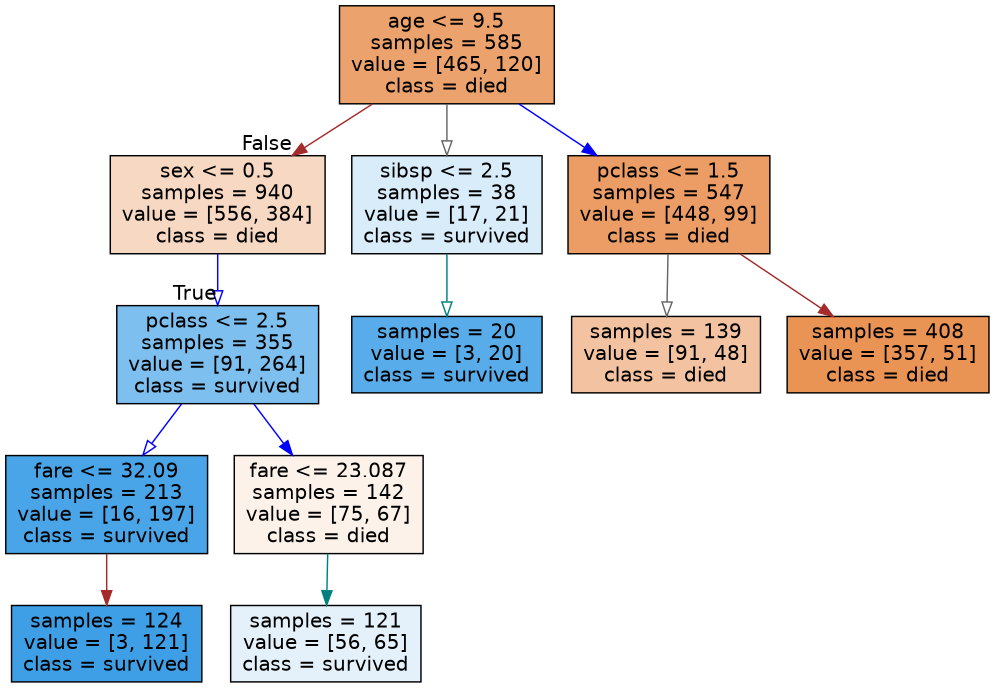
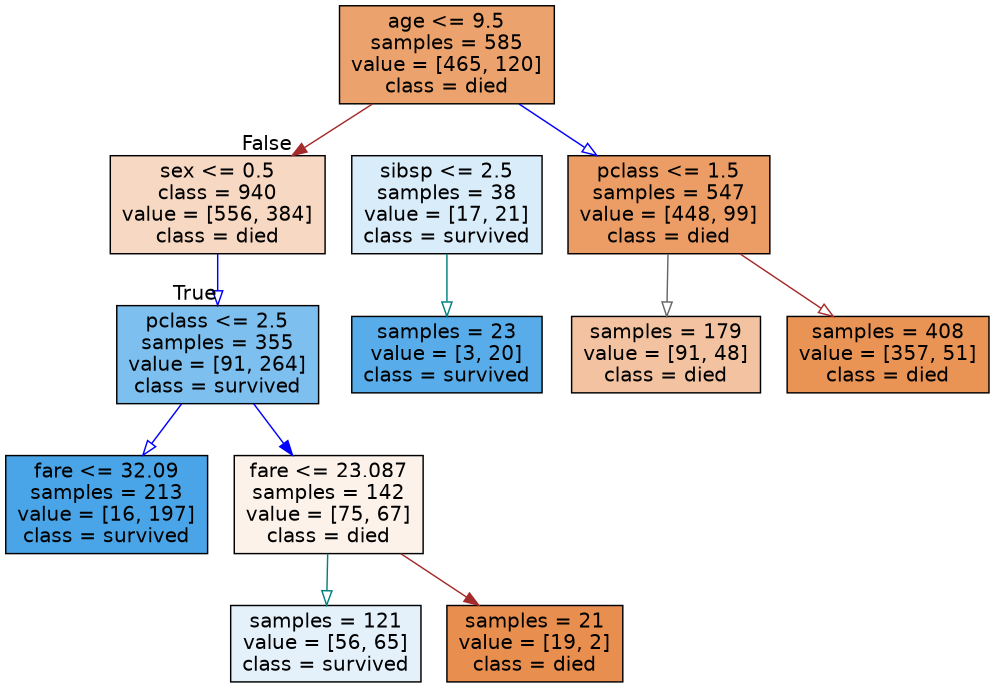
  digraph {
    node [color=black fontname=helvetica shape=box style=filled]
    edge [arrowhead=onormal color=blue fontname=helvetica]
-   n1 [fillcolor="#f7d8c2" label="sex <= 0.5\nsamples = 940\nvalue = [556, 384]\nclass = died"]
+   n1 [fillcolor="#f7d8c2" label="sex <= 0.5\nclass = 940\nvalue = [556, 384]\nclass = died"]
    n2 [fillcolor="#7dbfee" label="pclass <= 2.5\nsamples = 355\nvalue = [91, 264]\nclass = survived"]
    n3 [fillcolor="#49a5e7" label="fare <= 32.09\nsamples = 213\nvalue = [16, 197]\nclass = survived"]
    n4 [fillcolor="#fcf2ea" label="fare <= 23.087\nsamples = 142\nvalue = [75, 67]\nclass = died"]
    n5 [fillcolor="#eca26c" label="age <= 9.5\nsamples = 585\nvalue = [465, 120]\nclass = died"]
    n6 [fillcolor="#d9ecfa" label="sibsp <= 2.5\nsamples = 38\nvalue = [17, 21]\nclass = survived"]
    n7 [fillcolor="#eb9d65" label="pclass <= 1.5\nsamples = 547\nvalue = [448, 99]\nclass = died"]
-   n8 [fillcolor="#3e9fe6" label="samples = 124\nvalue = [3, 121]\nclass = survived"]
    n9 [fillcolor="#e4f1fb" label="samples = 121\nvalue = [56, 65]\nclass = survived"]
-   n11 [fillcolor="#57ace9" label="samples = 20\nvalue = [3, 20]\nclass = survived"]
-   n12 [fillcolor="#f3c3a1" label="samples = 139\nvalue = [91, 48]\nclass = died"]
+   n10 [fillcolor="#e88e4e" label="samples = 21\nvalue = [19, 2]\nclass = died"]
+   n11 [fillcolor="#57ace9" label="samples = 23\nvalue = [3, 20]\nclass = survived"]
+   n12 [fillcolor="#f3c3a1" label="samples = 179\nvalue = [91, 48]\nclass = died"]
    n13 [fillcolor="#e99355" label="samples = 408\nvalue = [357, 51]\nclass = died"]
    n1 -> n2 [headlabel=True labelangle=45 labeldistance=2.5]
    n2 -> n3
    n2 -> n4 [arrowhead=normal]
-   n3 -> n8 [arrowhead=normal color=brown]
-   n4 -> n9 [arrowhead=normal color=teal]
+   n4 -> n9 [color=teal]
+   n4 -> n10 [arrowhead=normal color=brown]
    n5 -> n1 [arrowhead=normal color=brown headlabel=False labelangle=-45 labeldistance=2.5]
-   n5 -> n6 [color=gray40]
-   n5 -> n7 [arrowhead=normal]
+   n5 -> n7
    n6 -> n11 [color=teal]
    n7 -> n12 [color=gray40]
-   n7 -> n13 [arrowhead=normal color=brown]
+   n7 -> n13 [color=brown]
  }
